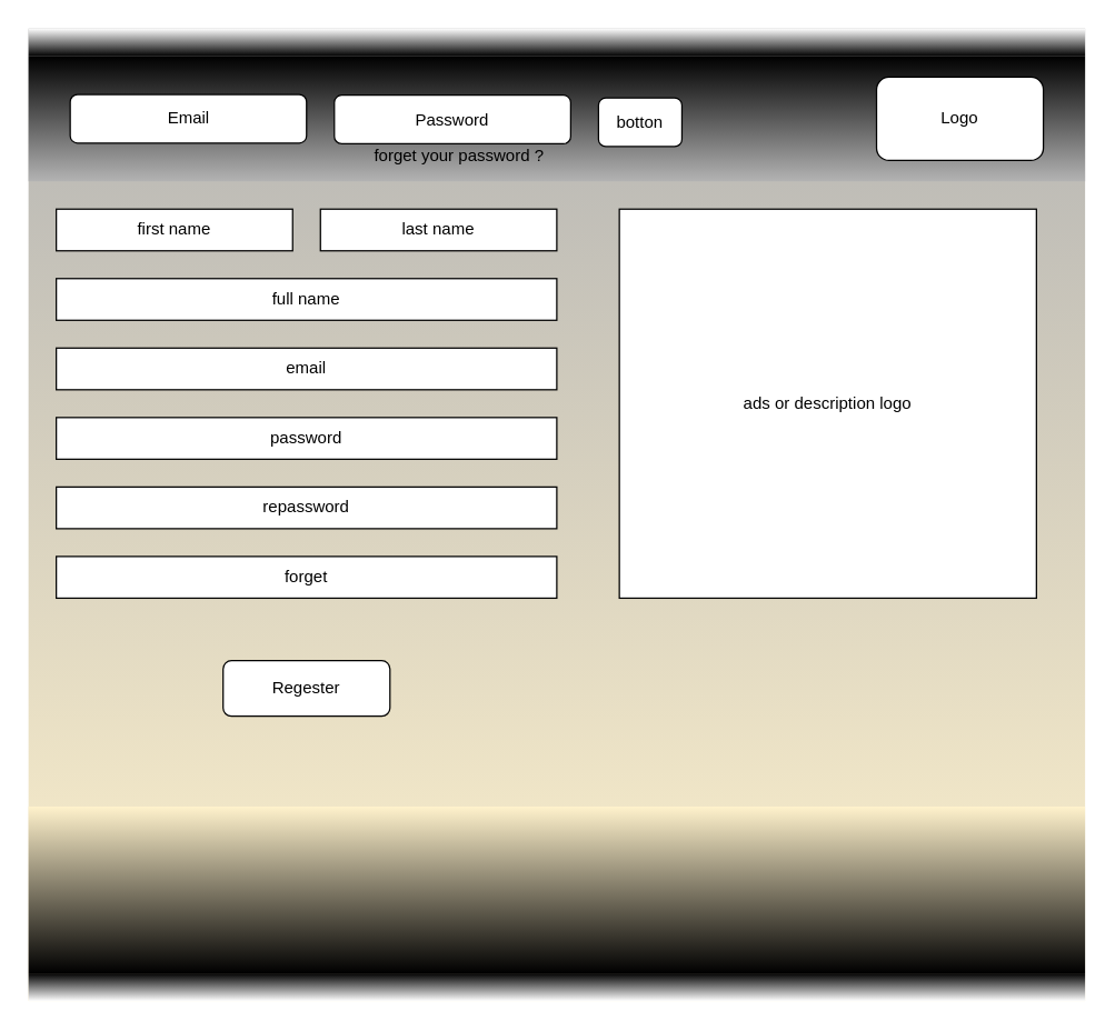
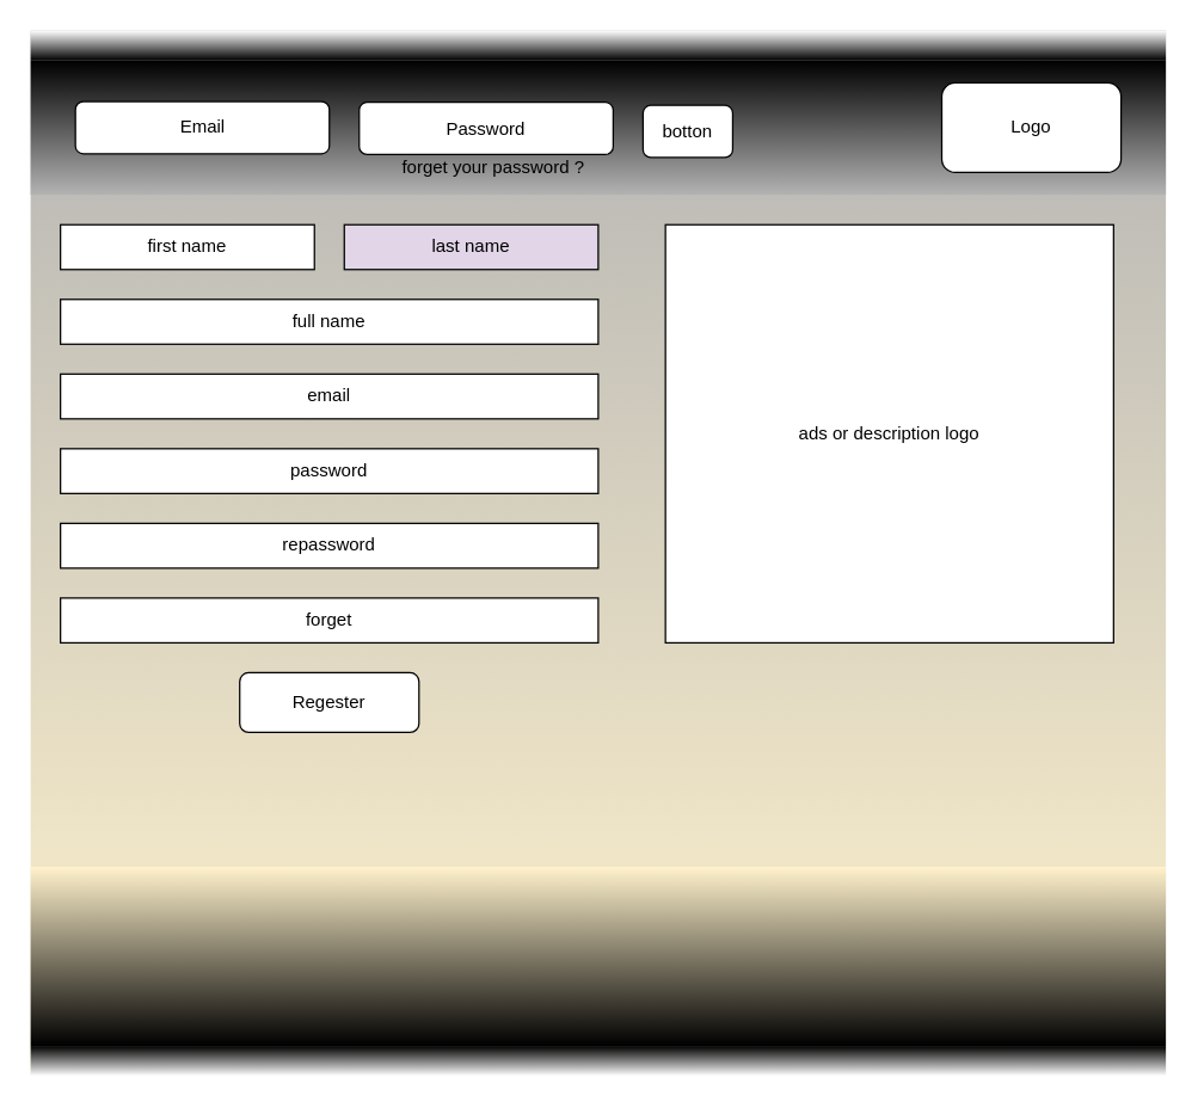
  <mxCell id="0" />
  <mxCell id="1" parent="0" />
  <mxCell id="2" value="" style="rounded=0;whiteSpace=wrap;html=1;gradientColor=#b3b3b3;fillColor=#FFF2CC;strokeColor=none;gradientDirection=north;" parent="1" vertex="1"><mxGeometry x="20" y="20" width="760" height="700" as="geometry" /></mxCell>
  <mxCell id="3" value="" style="rounded=0;whiteSpace=wrap;html=1;strokeColor=none;fillColor=#000000;gradientColor=#ffffff;gradientDirection=north;" parent="1" vertex="1"><mxGeometry x="20" y="20" width="760" height="20" as="geometry" /></mxCell>
  <mxCell id="4" value="" style="rounded=0;whiteSpace=wrap;html=1;gradientColor=#000000;fillColor=#B3B3B3;strokeColor=none;gradientDirection=north;" parent="1" vertex="1"><mxGeometry x="20" y="40" width="760" height="90" as="geometry" /></mxCell>
  <mxCell id="5" value="" style="rounded=1;whiteSpace=wrap;html=1;" parent="1" vertex="1"><mxGeometry x="50" y="67.5" width="170" height="35" as="geometry" /></mxCell>
  <mxCell id="6" value="" style="rounded=1;whiteSpace=wrap;html=1;" parent="1" vertex="1"><mxGeometry x="240" y="68" width="170" height="35" as="geometry" /></mxCell>
  <mxCell id="7" value="Email" style="text;html=1;strokeColor=none;fillColor=none;align=center;verticalAlign=middle;whiteSpace=wrap;rounded=0;" parent="1" vertex="1"><mxGeometry x="92.5" y="75" width="85" height="20" as="geometry" /></mxCell>
  <mxCell id="8" value="Password" style="text;html=1;strokeColor=none;fillColor=none;align=center;verticalAlign=middle;whiteSpace=wrap;rounded=0;" parent="1" vertex="1"><mxGeometry x="270" y="75.5" width="110" height="20" as="geometry" /></mxCell>
  <mxCell id="9" value="" style="rounded=1;whiteSpace=wrap;html=1;" parent="1" vertex="1"><mxGeometry x="630" y="55" width="120" height="60" as="geometry" /></mxCell>
  <mxCell id="10" value="Logo" style="text;html=1;strokeColor=none;fillColor=none;align=center;verticalAlign=middle;whiteSpace=wrap;rounded=0;" parent="1" vertex="1"><mxGeometry x="660" y="65" width="60" height="40" as="geometry" /></mxCell>
  <mxCell id="11" value="botton" style="rounded=1;whiteSpace=wrap;html=1;" parent="1" vertex="1"><mxGeometry x="430" y="70" width="60" height="35" as="geometry" /></mxCell>
  <mxCell id="12" value="first name" style="rounded=0;whiteSpace=wrap;html=1;" parent="1" vertex="1"><mxGeometry x="40" y="150" width="170" height="30" as="geometry" /></mxCell>
- <mxCell id="13" value="last name" style="rounded=0;whiteSpace=wrap;html=1;" parent="1" vertex="1"><mxGeometry x="230" y="150" width="170" height="30" as="geometry" /></mxCell>
+ <mxCell id="13" value="last name" style="rounded=0;whiteSpace=wrap;html=1;fillColor=#e1d5e7;" parent="1" vertex="1"><mxGeometry x="230" y="150" width="170" height="30" as="geometry" /></mxCell>
  <mxCell id="14" value="full name" style="rounded=0;whiteSpace=wrap;html=1;" parent="1" vertex="1"><mxGeometry x="40" y="200" width="360" height="30" as="geometry" /></mxCell>
  <mxCell id="15" value="email" style="rounded=0;whiteSpace=wrap;html=1;" parent="1" vertex="1"><mxGeometry x="40" y="250" width="360" height="30" as="geometry" /></mxCell>
  <mxCell id="16" value="password" style="rounded=0;whiteSpace=wrap;html=1;" parent="1" vertex="1"><mxGeometry x="40" y="300" width="360" height="30" as="geometry" /></mxCell>
  <mxCell id="17" value="repassword" style="rounded=0;whiteSpace=wrap;html=1;" parent="1" vertex="1"><mxGeometry x="40" y="350" width="360" height="30" as="geometry" /></mxCell>
  <mxCell id="18" value="forget your password ?" style="text;html=1;strokeColor=none;fillColor=none;align=center;verticalAlign=middle;whiteSpace=wrap;rounded=0;" parent="1" vertex="1"><mxGeometry x="250" y="105" width="160" height="14.5" as="geometry" /></mxCell>
  <mxCell id="19" value="forget" style="rounded=0;whiteSpace=wrap;html=1;" parent="1" vertex="1"><mxGeometry x="40" y="400" width="360" height="30" as="geometry" /></mxCell>
  <mxCell id="20" value="ads or description logo" style="rounded=0;whiteSpace=wrap;html=1;" parent="1" vertex="1"><mxGeometry x="445" y="150" width="300" height="280" as="geometry" /></mxCell>
  <mxCell id="21" value="" style="rounded=0;whiteSpace=wrap;html=1;strokeColor=none;fillColor=#000;gradientColor=#ffffff;" parent="1" vertex="1"><mxGeometry x="20" y="700" width="760" height="20" as="geometry" /></mxCell>
  <mxCell id="22" value="" style="rounded=0;whiteSpace=wrap;html=1;gradientColor=#000000;fillColor=#FFF2CC;strokeColor=none;gradientDirection=south;" parent="1" vertex="1"><mxGeometry x="20" y="580" width="760" height="120" as="geometry" /></mxCell>
- <mxCell id="23" value="Regester" style="rounded=1;whiteSpace=wrap;html=1;" parent="1" vertex="1"><mxGeometry x="160" y="475" width="120" height="40" as="geometry" /></mxCell>
+ <mxCell id="23" value="Regester" style="rounded=1;whiteSpace=wrap;html=1;" parent="1" vertex="1"><mxGeometry x="160" y="450" width="120" height="40" as="geometry" /></mxCell>
